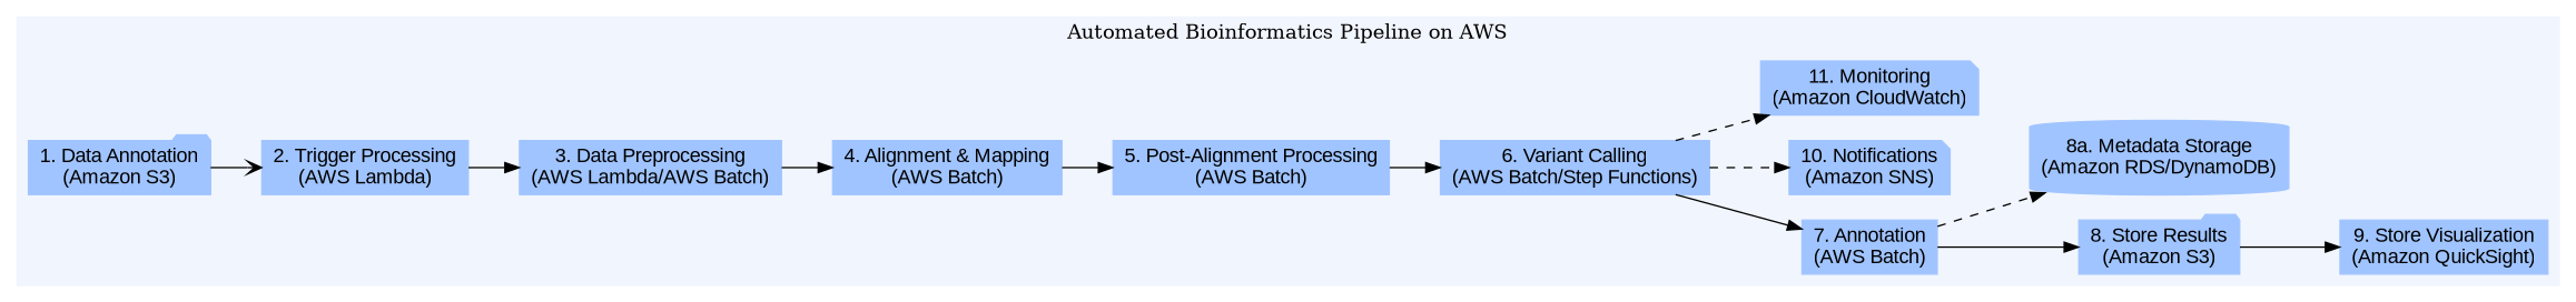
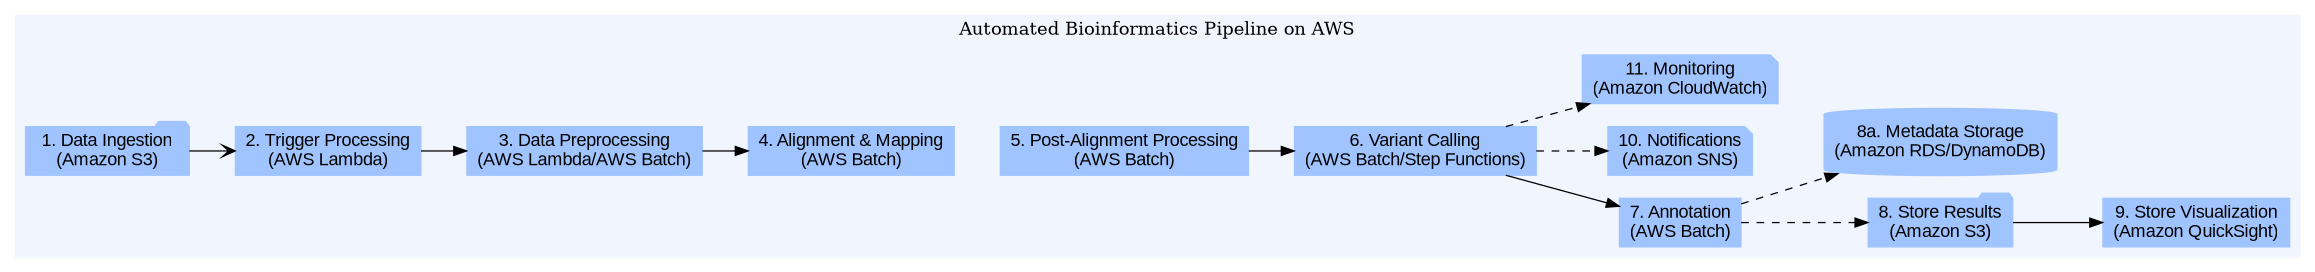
  digraph {
    rankdir=LR
    node [color="#A0C4FF" fontname=Arial shape=rectangle style=filled]
-   n1 [label="1. Data Annotation\n(Amazon S3)" shape=folder]
+   n1 [label="1. Data Ingestion\n(Amazon S3)" shape=folder]
    n2 [label="2. Trigger Processing\n(AWS Lambda)"]
    n3 [label="3. Data Preprocessing\n(AWS Lambda/AWS Batch)"]
    n4 [label="4. Alignment & Mapping\n(AWS Batch)"]
    n5 [label="5. Post-Alignment Processing\n(AWS Batch)"]
    n6 [label="6. Variant Calling\n(AWS Batch/Step Functions)"]
    n7 [label="7. Annotation\n(AWS Batch)"]
    n8 [label="8. Store Results\n(Amazon S3)" shape=folder]
    n9 [label="8a. Metadata Storage\n(Amazon RDS/DynamoDB)" shape=cylinder]
    n10 [label="9. Store Visualization\n(Amazon QuickSight)"]
    n11 [label="10. Notifications\n(Amazon SNS)" shape=note]
    n12 [label="11. Monitoring\n(Amazon CloudWatch)" shape=note]
    subgraph cluster_1 {
      color="#F1F5FD"
      label="Automated Bioinformatics Pipeline on AWS"
      style=filled
      n1
      n2
      n3
      n4
      n5
      n6
      n7
      n8
      n9
      n10
      n11
      n12
    }
    n1 -> n2 [arrowhead=vee]
    n2 -> n3
    n3 -> n4
-   n4 -> n5
    n5 -> n6
    n6 -> n7
    n6 -> n11 [style=dashed]
    n6 -> n12 [style=dashed]
-   n7 -> n8
+   n7 -> n8 [style=dashed]
    n7 -> n9 [style=dashed]
    n8 -> n10
  }
